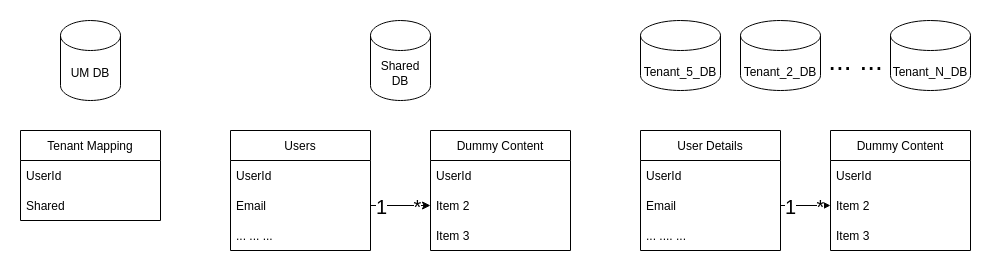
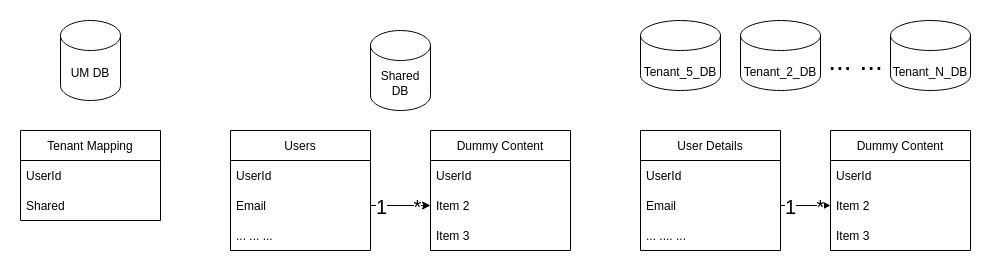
  <mxCell id="0" />
  <mxCell id="1" parent="0" />
  <mxCell id="2" value="Tenant Mapping" style="swimlane;fontStyle=0;childLayout=stackLayout;horizontal=1;startSize=30;horizontalStack=0;resizeParent=1;resizeParentMax=0;resizeLast=0;collapsible=1;marginBottom=0;" vertex="1" parent="1"><mxGeometry x="20" y="130" width="140" height="90" as="geometry" /></mxCell>
  <mxCell id="3" value="UserId" style="text;strokeColor=none;fillColor=none;align=left;verticalAlign=middle;spacingLeft=4;spacingRight=4;overflow=hidden;points=[[0,0.5],[1,0.5]];portConstraint=eastwest;rotatable=0;" vertex="1" parent="2"><mxGeometry y="30" width="140" height="30" as="geometry" /></mxCell>
  <mxCell id="4" value="Shared" style="text;strokeColor=none;fillColor=none;align=left;verticalAlign=middle;spacingLeft=4;spacingRight=4;overflow=hidden;points=[[0,0.5],[1,0.5]];portConstraint=eastwest;rotatable=0;" vertex="1" parent="2"><mxGeometry y="60" width="140" height="30" as="geometry" /></mxCell>
  <mxCell id="5" value="Users" style="swimlane;fontStyle=0;childLayout=stackLayout;horizontal=1;startSize=30;horizontalStack=0;resizeParent=1;resizeParentMax=0;resizeLast=0;collapsible=1;marginBottom=0;" vertex="1" parent="1"><mxGeometry x="230" y="130" width="140" height="120" as="geometry" /></mxCell>
  <mxCell id="6" value="UserId" style="text;strokeColor=none;fillColor=none;align=left;verticalAlign=middle;spacingLeft=4;spacingRight=4;overflow=hidden;points=[[0,0.5],[1,0.5]];portConstraint=eastwest;rotatable=0;" vertex="1" parent="5"><mxGeometry y="30" width="140" height="30" as="geometry" /></mxCell>
  <mxCell id="7" value="Email" style="text;strokeColor=none;fillColor=none;align=left;verticalAlign=middle;spacingLeft=4;spacingRight=4;overflow=hidden;points=[[0,0.5],[1,0.5]];portConstraint=eastwest;rotatable=0;" vertex="1" parent="5"><mxGeometry y="60" width="140" height="30" as="geometry" /></mxCell>
  <mxCell id="8" value="... ... ..." style="text;strokeColor=none;fillColor=none;align=left;verticalAlign=middle;spacingLeft=4;spacingRight=4;overflow=hidden;points=[[0,0.5],[1,0.5]];portConstraint=eastwest;rotatable=0;" vertex="1" parent="5"><mxGeometry y="90" width="140" height="30" as="geometry" /></mxCell>
  <mxCell id="9" value="UM DB" style="shape=cylinder3;whiteSpace=wrap;html=1;boundedLbl=1;backgroundOutline=1;size=15;" vertex="1" parent="1"><mxGeometry x="60" y="20" width="60" height="80" as="geometry" /></mxCell>
- <mxCell id="10" value="Shared DB" style="shape=cylinder3;whiteSpace=wrap;html=1;boundedLbl=1;backgroundOutline=1;size=15;" vertex="1" parent="1"><mxGeometry x="370" y="20" width="60" height="80" as="geometry" /></mxCell>
+ <mxCell id="10" value="Shared DB" style="shape=cylinder3;whiteSpace=wrap;html=1;boundedLbl=1;backgroundOutline=1;size=15;" vertex="1" parent="1"><mxGeometry x="370" y="30" width="60" height="80" as="geometry" /></mxCell>
  <mxCell id="11" value="Dummy Content" style="swimlane;fontStyle=0;childLayout=stackLayout;horizontal=1;startSize=30;horizontalStack=0;resizeParent=1;resizeParentMax=0;resizeLast=0;collapsible=1;marginBottom=0;" vertex="1" parent="1"><mxGeometry x="430" y="130" width="140" height="120" as="geometry" /></mxCell>
  <mxCell id="12" value="UserId" style="text;strokeColor=none;fillColor=none;align=left;verticalAlign=middle;spacingLeft=4;spacingRight=4;overflow=hidden;points=[[0,0.5],[1,0.5]];portConstraint=eastwest;rotatable=0;" vertex="1" parent="11"><mxGeometry y="30" width="140" height="30" as="geometry" /></mxCell>
  <mxCell id="13" value="Item 2" style="text;strokeColor=none;fillColor=none;align=left;verticalAlign=middle;spacingLeft=4;spacingRight=4;overflow=hidden;points=[[0,0.5],[1,0.5]];portConstraint=eastwest;rotatable=0;" vertex="1" parent="11"><mxGeometry y="60" width="140" height="30" as="geometry" /></mxCell>
  <mxCell id="14" value="Item 3" style="text;strokeColor=none;fillColor=none;align=left;verticalAlign=middle;spacingLeft=4;spacingRight=4;overflow=hidden;points=[[0,0.5],[1,0.5]];portConstraint=eastwest;rotatable=0;" vertex="1" parent="11"><mxGeometry y="90" width="140" height="30" as="geometry" /></mxCell>
  <mxCell id="15" value="" style="endArrow=classic;html=1;rounded=0;exitX=1;exitY=0.5;exitDx=0;exitDy=0;entryX=0;entryY=0.5;entryDx=0;entryDy=0;" edge="1" parent="1" source="7" target="13"><mxGeometry width="50" height="50" relative="1" as="geometry"><mxPoint x="510" y="200" as="sourcePoint" /><mxPoint x="560" y="150" as="targetPoint" /></mxGeometry></mxCell>
  <mxCell id="16" value="1" style="edgeLabel;html=1;align=center;verticalAlign=middle;resizable=0;points=[];fontSize=20;" vertex="1" connectable="0" parent="15"><mxGeometry x="-0.651" relative="1" as="geometry"><mxPoint as="offset" /></mxGeometry></mxCell>
  <mxCell id="17" value="*" style="edgeLabel;html=1;align=center;verticalAlign=middle;resizable=0;points=[];fontSize=20;" vertex="1" connectable="0" parent="15"><mxGeometry x="0.549" relative="1" as="geometry"><mxPoint as="offset" /></mxGeometry></mxCell>
  <mxCell id="18" value="&lt;font style=&quot;font-size: 12px&quot;&gt;Tenant_5_DB&lt;/font&gt;" style="shape=cylinder3;whiteSpace=wrap;html=1;boundedLbl=1;backgroundOutline=1;size=15;fontSize=20;" vertex="1" parent="1"><mxGeometry x="640" y="20" width="80" height="70" as="geometry" /></mxCell>
  <mxCell id="19" value="&lt;font style=&quot;font-size: 12px&quot;&gt;Tenant_2_DB&lt;/font&gt;" style="shape=cylinder3;whiteSpace=wrap;html=1;boundedLbl=1;backgroundOutline=1;size=15;fontSize=20;" vertex="1" parent="1"><mxGeometry x="740" y="20" width="80" height="70" as="geometry" /></mxCell>
  <mxCell id="20" value="... ..." style="text;html=1;align=center;verticalAlign=middle;resizable=0;points=[];autosize=1;strokeColor=none;fillColor=none;fontSize=28;" vertex="1" parent="1"><mxGeometry x="820" y="40" width="70" height="40" as="geometry" /></mxCell>
  <mxCell id="21" value="&lt;font style=&quot;font-size: 12px&quot;&gt;Tenant_N_DB&lt;/font&gt;" style="shape=cylinder3;whiteSpace=wrap;html=1;boundedLbl=1;backgroundOutline=1;size=15;fontSize=20;" vertex="1" parent="1"><mxGeometry x="890" y="20" width="80" height="70" as="geometry" /></mxCell>
  <mxCell id="22" value="User Details" style="swimlane;fontStyle=0;childLayout=stackLayout;horizontal=1;startSize=30;horizontalStack=0;resizeParent=1;resizeParentMax=0;resizeLast=0;collapsible=1;marginBottom=0;fontSize=12;" vertex="1" parent="1"><mxGeometry x="640" y="130" width="140" height="120" as="geometry" /></mxCell>
  <mxCell id="23" value="UserId" style="text;strokeColor=none;fillColor=none;align=left;verticalAlign=middle;spacingLeft=4;spacingRight=4;overflow=hidden;points=[[0,0.5],[1,0.5]];portConstraint=eastwest;rotatable=0;fontSize=12;" vertex="1" parent="22"><mxGeometry y="30" width="140" height="30" as="geometry" /></mxCell>
  <mxCell id="24" value="Email" style="text;strokeColor=none;fillColor=none;align=left;verticalAlign=middle;spacingLeft=4;spacingRight=4;overflow=hidden;points=[[0,0.5],[1,0.5]];portConstraint=eastwest;rotatable=0;fontSize=12;" vertex="1" parent="22"><mxGeometry y="60" width="140" height="30" as="geometry" /></mxCell>
  <mxCell id="25" value="... .... ..." style="text;strokeColor=none;fillColor=none;align=left;verticalAlign=middle;spacingLeft=4;spacingRight=4;overflow=hidden;points=[[0,0.5],[1,0.5]];portConstraint=eastwest;rotatable=0;fontSize=12;" vertex="1" parent="22"><mxGeometry y="90" width="140" height="30" as="geometry" /></mxCell>
  <mxCell id="26" value="Dummy Content" style="swimlane;fontStyle=0;childLayout=stackLayout;horizontal=1;startSize=30;horizontalStack=0;resizeParent=1;resizeParentMax=0;resizeLast=0;collapsible=1;marginBottom=0;" vertex="1" parent="1"><mxGeometry x="830" y="130" width="140" height="120" as="geometry" /></mxCell>
  <mxCell id="27" value="UserId" style="text;strokeColor=none;fillColor=none;align=left;verticalAlign=middle;spacingLeft=4;spacingRight=4;overflow=hidden;points=[[0,0.5],[1,0.5]];portConstraint=eastwest;rotatable=0;" vertex="1" parent="26"><mxGeometry y="30" width="140" height="30" as="geometry" /></mxCell>
  <mxCell id="28" value="Item 2" style="text;strokeColor=none;fillColor=none;align=left;verticalAlign=middle;spacingLeft=4;spacingRight=4;overflow=hidden;points=[[0,0.5],[1,0.5]];portConstraint=eastwest;rotatable=0;" vertex="1" parent="26"><mxGeometry y="60" width="140" height="30" as="geometry" /></mxCell>
  <mxCell id="29" value="Item 3" style="text;strokeColor=none;fillColor=none;align=left;verticalAlign=middle;spacingLeft=4;spacingRight=4;overflow=hidden;points=[[0,0.5],[1,0.5]];portConstraint=eastwest;rotatable=0;" vertex="1" parent="26"><mxGeometry y="90" width="140" height="30" as="geometry" /></mxCell>
  <mxCell id="30" value="" style="endArrow=classic;html=1;rounded=0;exitX=1;exitY=0.5;exitDx=0;exitDy=0;entryX=0;entryY=0.5;entryDx=0;entryDy=0;" edge="1" parent="1" source="24" target="28"><mxGeometry width="50" height="50" relative="1" as="geometry"><mxPoint x="380" y="620" as="sourcePoint" /><mxPoint x="510" y="620" as="targetPoint" /></mxGeometry></mxCell>
  <mxCell id="31" value="1" style="edgeLabel;html=1;align=center;verticalAlign=middle;resizable=0;points=[];fontSize=20;" vertex="1" connectable="0" parent="30"><mxGeometry x="-0.651" relative="1" as="geometry"><mxPoint as="offset" /></mxGeometry></mxCell>
  <mxCell id="32" value="*" style="edgeLabel;html=1;align=center;verticalAlign=middle;resizable=0;points=[];fontSize=20;" vertex="1" connectable="0" parent="30"><mxGeometry x="0.549" relative="1" as="geometry"><mxPoint as="offset" /></mxGeometry></mxCell>
